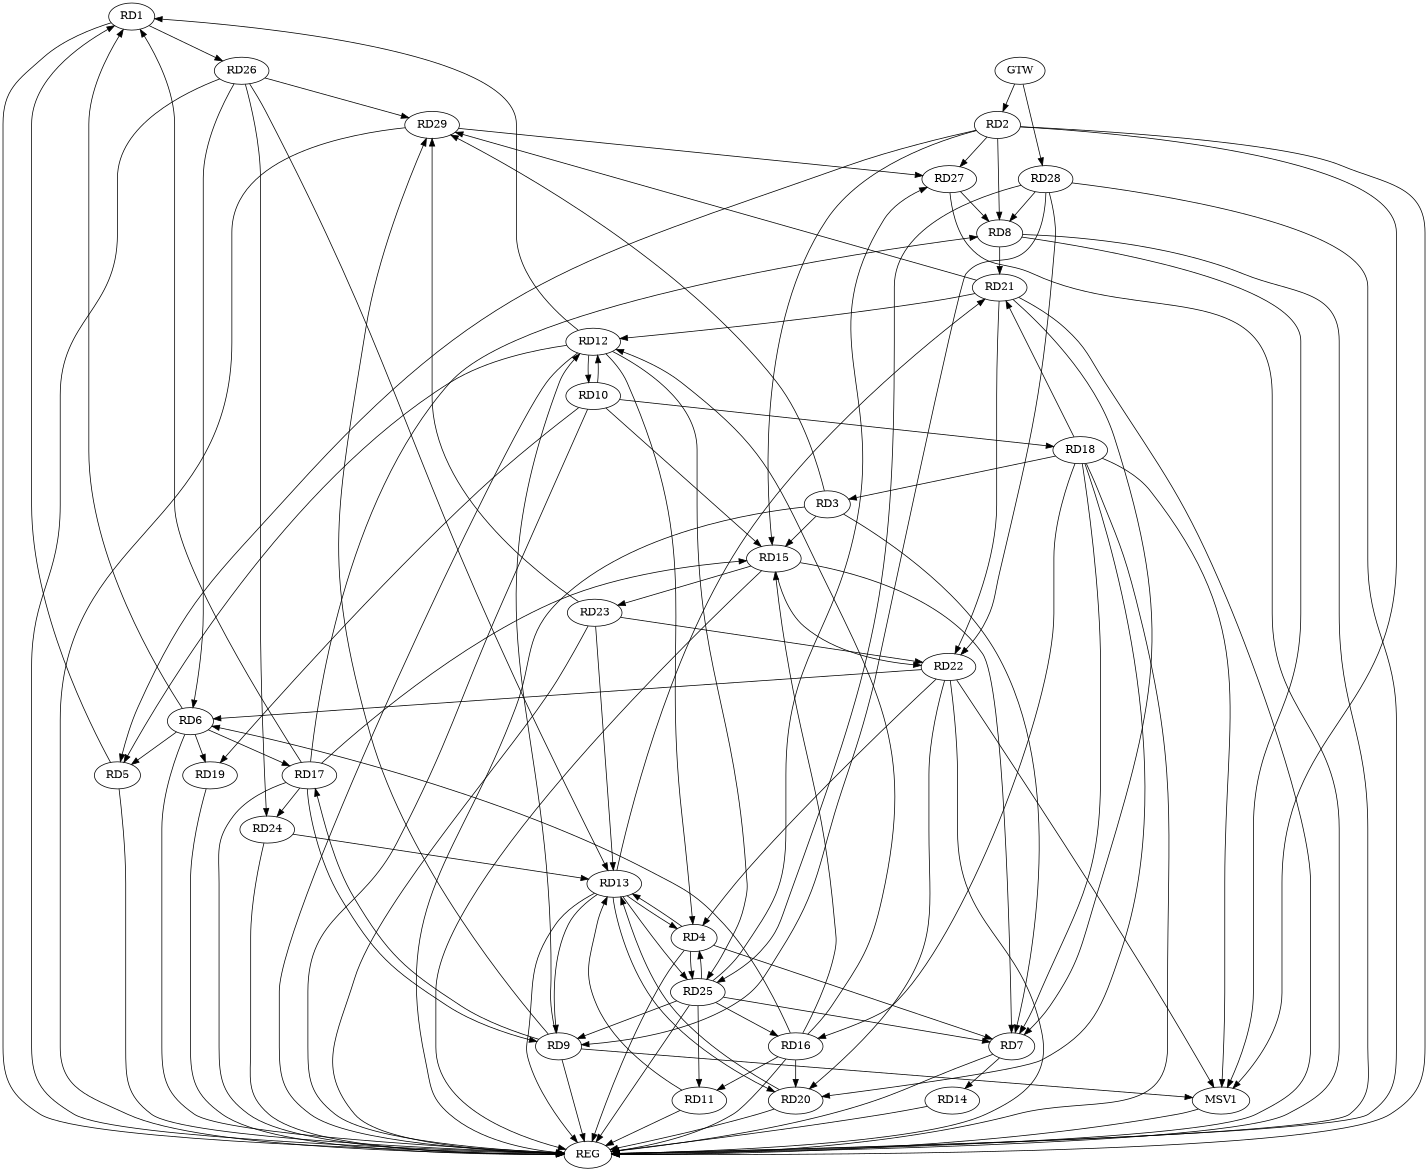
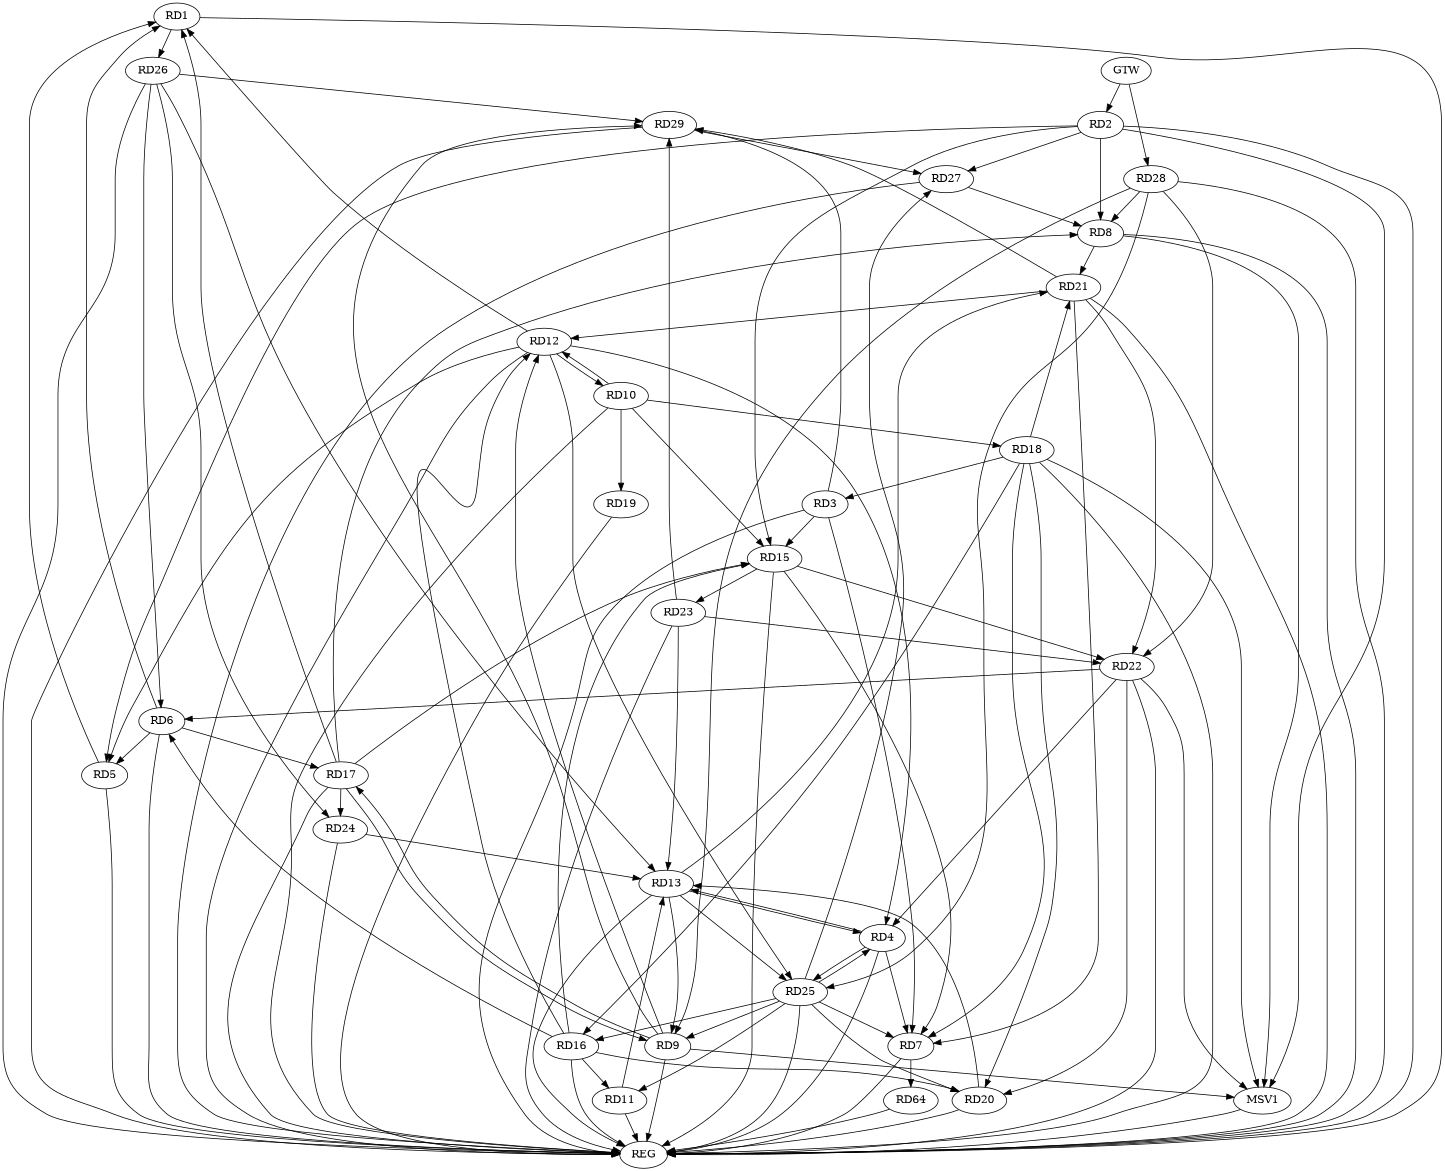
  strict digraph {
    n1 [label=RD1]
    n2 [label=RD26]
    n3 [label=REG]
    n4 [label=RD29]
    n5 [label=RD13]
    n6 [label=RD6]
    n7 [label=RD24]
    n8 [label=RD2]
    n9 [label=RD5]
    n10 [label=RD8]
    n11 [label=RD15]
    n12 [label=RD27]
    n13 [label=MSV1]
    n14 [label=RD21]
    n15 [label=RD7]
    n16 [label=RD22]
    n17 [label=RD23]
    n18 [label=RD3]
    n19 [label=RD4]
    n20 [label=RD25]
-   n21 [label=RD14]
+   n21 [label=RD64]
    n22 [label=RD9]
    n23 [label=RD20]
    n24 [label=RD11]
    n25 [label=RD16]
    n26 [label=RD17]
    n27 [label=RD19]
    n28 [label=RD12]
    n29 [label=RD10]
    n30 [label=RD18]
    n31 [label=RD28]
    n32 [label=GTW]
    n1 -> n2
    n1 -> n3
    n2 -> n3
    n2 -> n4
    n2 -> n5
    n2 -> n6
    n2 -> n7
    n4 -> n3
    n4 -> n12
    n5 -> n3
    n5 -> n14
    n5 -> n19
    n5 -> n20
    n5 -> n22
-   n5 -> n23
+   n20 -> n23
    n6 -> n1
    n6 -> n3
    n6 -> n9
    n6 -> n26
-   n6 -> n27
    n7 -> n3
    n7 -> n5
    n8 -> n3
    n8 -> n9
    n8 -> n10
    n8 -> n11
    n8 -> n12
    n8 -> n13
    n9 -> n1
    n9 -> n3
    n10 -> n3
    n10 -> n13
    n10 -> n14
    n11 -> n3
    n11 -> n15
    n11 -> n16
    n11 -> n17
    n12 -> n3
    n12 -> n10
    n13 -> n3
    n14 -> n3
    n14 -> n4
    n14 -> n15
    n14 -> n16
    n14 -> n28
    n15 -> n3
    n15 -> n21
    n16 -> n3
    n16 -> n6
    n16 -> n13
    n16 -> n19
    n16 -> n23
    n17 -> n3
    n17 -> n4
    n17 -> n5
    n17 -> n16
    n18 -> n3
    n18 -> n4
    n18 -> n11
    n18 -> n15
    n19 -> n3
    n19 -> n5
    n19 -> n15
    n19 -> n20
    n20 -> n3
    n20 -> n12
    n20 -> n15
    n20 -> n19
    n20 -> n22
    n20 -> n24
    n20 -> n25
    n21 -> n3
    n22 -> n3
    n22 -> n4
    n22 -> n13
    n22 -> n26
    n22 -> n28
    n23 -> n3
    n23 -> n5
    n24 -> n3
    n24 -> n5
    n25 -> n3
    n25 -> n6
    n25 -> n11
    n25 -> n23
    n25 -> n24
    n25 -> n28
    n26 -> n1
    n26 -> n3
    n26 -> n7
    n26 -> n10
    n26 -> n11
    n26 -> n22
    n27 -> n3
    n28 -> n1
    n28 -> n3
    n28 -> n9
    n28 -> n19
    n28 -> n20
    n28 -> n29
    n29 -> n3
    n29 -> n11
    n29 -> n27
    n29 -> n28
    n29 -> n30
    n30 -> n3
    n30 -> n13
    n30 -> n14
    n30 -> n15
    n30 -> n18
    n30 -> n23
    n30 -> n25
    n31 -> n3
    n31 -> n10
    n31 -> n16
    n31 -> n20
    n31 -> n22
    n32 -> n8
    n32 -> n31
  }
